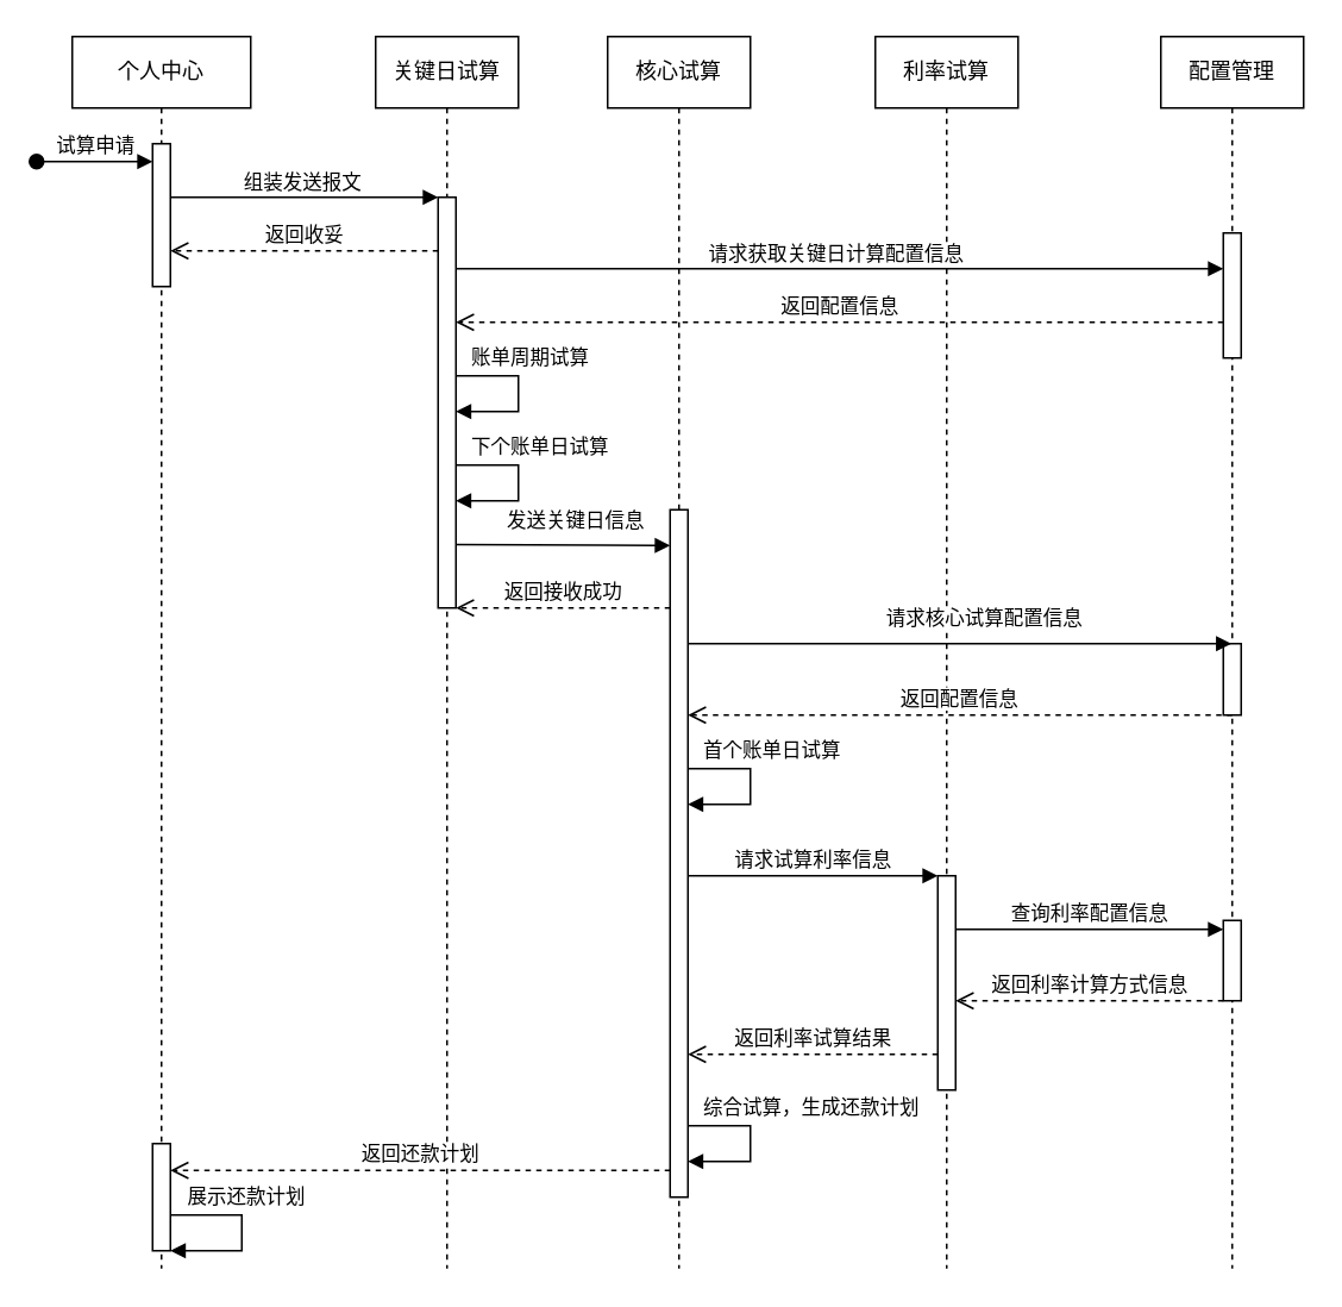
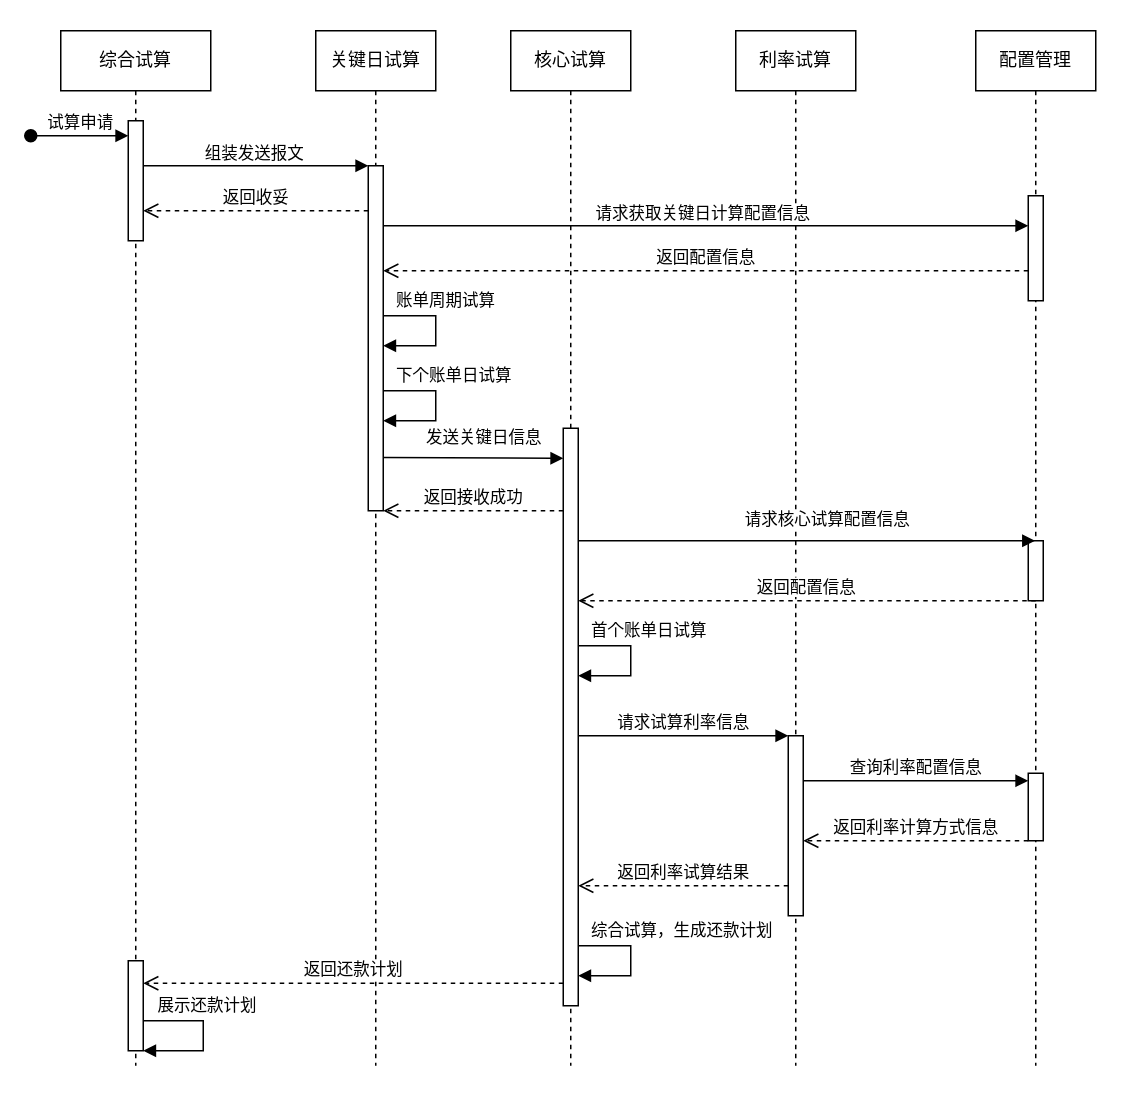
  <mxCell id="0" />
  <mxCell id="1" parent="0" />
- <mxCell id="2" value="个人中心" style="shape=umlLifeline;perimeter=lifelinePerimeter;whiteSpace=wrap;html=1;container=1;dropTarget=0;collapsible=0;recursiveResize=0;outlineConnect=0;portConstraint=eastwest;newEdgeStyle={&quot;edgeStyle&quot;:&quot;elbowEdgeStyle&quot;,&quot;elbow&quot;:&quot;vertical&quot;,&quot;curved&quot;:0,&quot;rounded&quot;:0};" vertex="1" parent="1"><mxGeometry x="40" y="20" width="100" height="690" as="geometry" /></mxCell>
+ <mxCell id="2" value="综合试算" style="shape=umlLifeline;perimeter=lifelinePerimeter;whiteSpace=wrap;html=1;container=1;dropTarget=0;collapsible=0;recursiveResize=0;outlineConnect=0;portConstraint=eastwest;newEdgeStyle={&quot;edgeStyle&quot;:&quot;elbowEdgeStyle&quot;,&quot;elbow&quot;:&quot;vertical&quot;,&quot;curved&quot;:0,&quot;rounded&quot;:0};" vertex="1" parent="1"><mxGeometry x="40" y="20" width="100" height="690" as="geometry" /></mxCell>
  <mxCell id="3" value="" style="html=1;points=[];perimeter=orthogonalPerimeter;outlineConnect=0;targetShapes=umlLifeline;portConstraint=eastwest;newEdgeStyle={&quot;edgeStyle&quot;:&quot;elbowEdgeStyle&quot;,&quot;elbow&quot;:&quot;vertical&quot;,&quot;curved&quot;:0,&quot;rounded&quot;:0};" vertex="1" parent="2"><mxGeometry x="45" y="60" width="10" height="80" as="geometry" /></mxCell>
  <mxCell id="4" value="" style="html=1;points=[];perimeter=orthogonalPerimeter;outlineConnect=0;targetShapes=umlLifeline;portConstraint=eastwest;newEdgeStyle={&quot;edgeStyle&quot;:&quot;elbowEdgeStyle&quot;,&quot;elbow&quot;:&quot;vertical&quot;,&quot;curved&quot;:0,&quot;rounded&quot;:0};" vertex="1" parent="2"><mxGeometry x="45" y="620" width="10" height="60" as="geometry" /></mxCell>
  <mxCell id="5" value="展示还款计划" style="html=1;align=left;spacingLeft=2;endArrow=block;rounded=0;edgeStyle=orthogonalEdgeStyle;curved=0;rounded=0;" edge="1" parent="2" source="4" target="4"><mxGeometry x="-0.889" y="10" relative="1" as="geometry"><mxPoint x="60" y="660" as="sourcePoint" /><Array as="points"><mxPoint x="95" y="660" /><mxPoint x="95" y="680" /></Array><mxPoint x="60" y="680" as="targetPoint" /><mxPoint as="offset" /></mxGeometry></mxCell>
  <mxCell id="6" value="试算申请" style="html=1;verticalAlign=bottom;startArrow=oval;startFill=1;endArrow=block;startSize=8;edgeStyle=elbowEdgeStyle;elbow=vertical;curved=0;rounded=0;" edge="1" parent="1" target="3"><mxGeometry width="60" relative="1" as="geometry"><mxPoint x="20" y="90" as="sourcePoint" /><mxPoint x="80" y="90" as="targetPoint" /><mxPoint as="offset" /></mxGeometry></mxCell>
  <mxCell id="7" value="配置管理" style="shape=umlLifeline;perimeter=lifelinePerimeter;whiteSpace=wrap;html=1;container=1;dropTarget=0;collapsible=0;recursiveResize=0;outlineConnect=0;portConstraint=eastwest;newEdgeStyle={&quot;edgeStyle&quot;:&quot;elbowEdgeStyle&quot;,&quot;elbow&quot;:&quot;vertical&quot;,&quot;curved&quot;:0,&quot;rounded&quot;:0};" vertex="1" parent="1"><mxGeometry x="650" y="20" width="80" height="690" as="geometry" /></mxCell>
  <mxCell id="8" value="" style="html=1;points=[];perimeter=orthogonalPerimeter;outlineConnect=0;targetShapes=umlLifeline;portConstraint=eastwest;newEdgeStyle={&quot;edgeStyle&quot;:&quot;elbowEdgeStyle&quot;,&quot;elbow&quot;:&quot;vertical&quot;,&quot;curved&quot;:0,&quot;rounded&quot;:0};" vertex="1" parent="7"><mxGeometry x="35" y="110" width="10" height="70" as="geometry" /></mxCell>
  <mxCell id="9" value="" style="html=1;points=[];perimeter=orthogonalPerimeter;outlineConnect=0;targetShapes=umlLifeline;portConstraint=eastwest;newEdgeStyle={&quot;edgeStyle&quot;:&quot;elbowEdgeStyle&quot;,&quot;elbow&quot;:&quot;vertical&quot;,&quot;curved&quot;:0,&quot;rounded&quot;:0};" vertex="1" parent="7"><mxGeometry x="35" y="340" width="10" height="40" as="geometry" /></mxCell>
  <mxCell id="10" value="" style="html=1;points=[];perimeter=orthogonalPerimeter;outlineConnect=0;targetShapes=umlLifeline;portConstraint=eastwest;newEdgeStyle={&quot;edgeStyle&quot;:&quot;elbowEdgeStyle&quot;,&quot;elbow&quot;:&quot;vertical&quot;,&quot;curved&quot;:0,&quot;rounded&quot;:0};" vertex="1" parent="7"><mxGeometry x="35" y="495" width="10" height="45" as="geometry" /></mxCell>
  <mxCell id="11" value="组装发送报文" style="html=1;verticalAlign=bottom;endArrow=block;edgeStyle=elbowEdgeStyle;elbow=vertical;curved=0;rounded=0;" edge="1" parent="1" target="14"><mxGeometry x="-0.009" y="-1" width="80" relative="1" as="geometry"><mxPoint x="95" y="110" as="sourcePoint" /><mxPoint x="205" y="110" as="targetPoint" /><mxPoint as="offset" /><Array as="points" /></mxGeometry></mxCell>
  <mxCell id="12" value="返回收妥" style="html=1;verticalAlign=bottom;endArrow=open;dashed=1;endSize=8;edgeStyle=elbowEdgeStyle;elbow=vertical;curved=0;rounded=0;" edge="1" parent="1" source="14"><mxGeometry relative="1" as="geometry"><mxPoint x="200" y="140" as="sourcePoint" /><mxPoint x="95" y="140" as="targetPoint" /></mxGeometry></mxCell>
  <mxCell id="13" value="关键日试算" style="shape=umlLifeline;perimeter=lifelinePerimeter;whiteSpace=wrap;html=1;container=1;dropTarget=0;collapsible=0;recursiveResize=0;outlineConnect=0;portConstraint=eastwest;newEdgeStyle={&quot;edgeStyle&quot;:&quot;elbowEdgeStyle&quot;,&quot;elbow&quot;:&quot;vertical&quot;,&quot;curved&quot;:0,&quot;rounded&quot;:0};" vertex="1" parent="1"><mxGeometry x="210" y="20" width="80" height="690" as="geometry" /></mxCell>
  <mxCell id="14" value="" style="html=1;points=[];perimeter=orthogonalPerimeter;outlineConnect=0;targetShapes=umlLifeline;portConstraint=eastwest;newEdgeStyle={&quot;edgeStyle&quot;:&quot;elbowEdgeStyle&quot;,&quot;elbow&quot;:&quot;vertical&quot;,&quot;curved&quot;:0,&quot;rounded&quot;:0};" vertex="1" parent="13"><mxGeometry x="35" y="90" width="10" height="230" as="geometry" /></mxCell>
  <mxCell id="15" value="核心试算" style="shape=umlLifeline;perimeter=lifelinePerimeter;whiteSpace=wrap;html=1;container=1;dropTarget=0;collapsible=0;recursiveResize=0;outlineConnect=0;portConstraint=eastwest;newEdgeStyle={&quot;edgeStyle&quot;:&quot;elbowEdgeStyle&quot;,&quot;elbow&quot;:&quot;vertical&quot;,&quot;curved&quot;:0,&quot;rounded&quot;:0};" vertex="1" parent="1"><mxGeometry x="340" y="20" width="80" height="690" as="geometry" /></mxCell>
  <mxCell id="16" value="" style="html=1;points=[];perimeter=orthogonalPerimeter;outlineConnect=0;targetShapes=umlLifeline;portConstraint=eastwest;newEdgeStyle={&quot;edgeStyle&quot;:&quot;elbowEdgeStyle&quot;,&quot;elbow&quot;:&quot;vertical&quot;,&quot;curved&quot;:0,&quot;rounded&quot;:0};" vertex="1" parent="15"><mxGeometry x="35" y="265" width="10" height="385" as="geometry" /></mxCell>
  <mxCell id="17" value="利率试算" style="shape=umlLifeline;perimeter=lifelinePerimeter;whiteSpace=wrap;html=1;container=1;dropTarget=0;collapsible=0;recursiveResize=0;outlineConnect=0;portConstraint=eastwest;newEdgeStyle={&quot;edgeStyle&quot;:&quot;elbowEdgeStyle&quot;,&quot;elbow&quot;:&quot;vertical&quot;,&quot;curved&quot;:0,&quot;rounded&quot;:0};" vertex="1" parent="1"><mxGeometry x="490" y="20" width="80" height="690" as="geometry" /></mxCell>
  <mxCell id="18" value="" style="html=1;points=[];perimeter=orthogonalPerimeter;outlineConnect=0;targetShapes=umlLifeline;portConstraint=eastwest;newEdgeStyle={&quot;edgeStyle&quot;:&quot;elbowEdgeStyle&quot;,&quot;elbow&quot;:&quot;vertical&quot;,&quot;curved&quot;:0,&quot;rounded&quot;:0};" vertex="1" parent="17"><mxGeometry x="35" y="470" width="10" height="120" as="geometry" /></mxCell>
  <mxCell id="19" value="请求获取关键日计算配置信息" style="html=1;verticalAlign=bottom;endArrow=block;edgeStyle=elbowEdgeStyle;elbow=vertical;curved=0;rounded=0;" edge="1" parent="1" target="8"><mxGeometry x="-0.009" y="-1" width="80" relative="1" as="geometry"><mxPoint x="255" y="150" as="sourcePoint" /><mxPoint x="630" y="150" as="targetPoint" /><mxPoint as="offset" /><Array as="points" /></mxGeometry></mxCell>
  <mxCell id="20" value="返回配置信息" style="html=1;verticalAlign=bottom;endArrow=open;dashed=1;endSize=8;edgeStyle=elbowEdgeStyle;elbow=vertical;curved=0;rounded=0;" edge="1" parent="1" source="8"><mxGeometry relative="1" as="geometry"><mxPoint x="635" y="180" as="sourcePoint" /><mxPoint x="255" y="180" as="targetPoint" /></mxGeometry></mxCell>
  <mxCell id="21" value="账单周期试算" style="html=1;align=left;spacingLeft=2;endArrow=block;rounded=0;edgeStyle=orthogonalEdgeStyle;curved=0;rounded=0;" edge="1" parent="1"><mxGeometry x="-0.889" y="10" relative="1" as="geometry"><mxPoint x="255" y="210" as="sourcePoint" /><Array as="points"><mxPoint x="290" y="210" /><mxPoint x="290" y="230" /></Array><mxPoint x="255" y="230" as="targetPoint" /><mxPoint as="offset" /></mxGeometry></mxCell>
  <mxCell id="22" value="下个账单日试算" style="html=1;align=left;spacingLeft=2;endArrow=block;rounded=0;edgeStyle=orthogonalEdgeStyle;curved=0;rounded=0;" edge="1" parent="1"><mxGeometry x="-0.889" y="10" relative="1" as="geometry"><mxPoint x="255" y="260" as="sourcePoint" /><Array as="points"><mxPoint x="290" y="260" /><mxPoint x="290" y="280" /></Array><mxPoint x="255" y="280" as="targetPoint" /><mxPoint as="offset" /></mxGeometry></mxCell>
  <mxCell id="23" value="发送关键日信息" style="html=1;verticalAlign=bottom;endArrow=block;edgeStyle=elbowEdgeStyle;elbow=vertical;curved=0;rounded=0;" edge="1" parent="1"><mxGeometry x="0.083" y="5" width="80" relative="1" as="geometry"><mxPoint x="255" y="304.5" as="sourcePoint" /><mxPoint x="375" y="304.5" as="targetPoint" /><mxPoint x="1" as="offset" /></mxGeometry></mxCell>
  <mxCell id="24" value="返回接收成功" style="html=1;verticalAlign=bottom;endArrow=open;dashed=1;endSize=8;edgeStyle=elbowEdgeStyle;elbow=vertical;curved=0;rounded=0;" edge="1" parent="1"><mxGeometry relative="1" as="geometry"><mxPoint x="375" y="340" as="sourcePoint" /><mxPoint x="255" y="340" as="targetPoint" /></mxGeometry></mxCell>
  <mxCell id="25" value="请求核心试算配置信息" style="html=1;verticalAlign=bottom;endArrow=block;edgeStyle=elbowEdgeStyle;elbow=vertical;curved=0;rounded=0;" edge="1" parent="1" target="7"><mxGeometry x="0.083" y="5" width="80" relative="1" as="geometry"><mxPoint x="385" y="360" as="sourcePoint" /><mxPoint x="660" y="360" as="targetPoint" /><mxPoint x="1" as="offset" /></mxGeometry></mxCell>
  <mxCell id="26" value="返回配置信息" style="html=1;verticalAlign=bottom;endArrow=open;dashed=1;endSize=8;edgeStyle=elbowEdgeStyle;elbow=vertical;curved=0;rounded=0;" edge="1" parent="1"><mxGeometry relative="1" as="geometry"><mxPoint x="690" y="400" as="sourcePoint" /><mxPoint x="385" y="400" as="targetPoint" /></mxGeometry></mxCell>
  <mxCell id="27" value="首个账单日试算" style="html=1;align=left;spacingLeft=2;endArrow=block;rounded=0;edgeStyle=orthogonalEdgeStyle;curved=0;rounded=0;" edge="1" parent="1"><mxGeometry x="-0.889" y="10" relative="1" as="geometry"><mxPoint x="385" y="430" as="sourcePoint" /><Array as="points"><mxPoint x="420" y="430" /><mxPoint x="420" y="450" /></Array><mxPoint x="385" y="450" as="targetPoint" /><mxPoint as="offset" /></mxGeometry></mxCell>
  <mxCell id="28" value="请求试算利率信息" style="html=1;verticalAlign=bottom;endArrow=block;edgeStyle=elbowEdgeStyle;elbow=vertical;curved=0;rounded=0;" edge="1" parent="1"><mxGeometry width="80" relative="1" as="geometry"><mxPoint x="385" y="490" as="sourcePoint" /><mxPoint x="525" y="490" as="targetPoint" /><mxPoint as="offset" /></mxGeometry></mxCell>
  <mxCell id="29" value="查询利率配置信息" style="html=1;verticalAlign=bottom;endArrow=block;edgeStyle=elbowEdgeStyle;elbow=vertical;curved=0;rounded=0;" edge="1" parent="1"><mxGeometry width="80" relative="1" as="geometry"><mxPoint x="535" y="520" as="sourcePoint" /><mxPoint x="685" y="520" as="targetPoint" /><mxPoint as="offset" /></mxGeometry></mxCell>
  <mxCell id="30" value="返回利率计算方式信息" style="html=1;verticalAlign=bottom;endArrow=open;dashed=1;endSize=8;edgeStyle=elbowEdgeStyle;elbow=vertical;curved=0;rounded=0;" edge="1" parent="1"><mxGeometry relative="1" as="geometry"><mxPoint x="685" y="560" as="sourcePoint" /><mxPoint x="535" y="560" as="targetPoint" /></mxGeometry></mxCell>
  <mxCell id="31" value="返回利率试算结果" style="html=1;verticalAlign=bottom;endArrow=open;dashed=1;endSize=8;edgeStyle=elbowEdgeStyle;elbow=vertical;curved=0;rounded=0;" edge="1" parent="1"><mxGeometry relative="1" as="geometry"><mxPoint x="525" y="590" as="sourcePoint" /><mxPoint x="385" y="590" as="targetPoint" /></mxGeometry></mxCell>
  <mxCell id="32" value="综合试算，生成还款计划" style="html=1;align=left;spacingLeft=2;endArrow=block;rounded=0;edgeStyle=orthogonalEdgeStyle;curved=0;rounded=0;" edge="1" parent="1"><mxGeometry x="-0.889" y="10" relative="1" as="geometry"><mxPoint x="385" y="630" as="sourcePoint" /><Array as="points"><mxPoint x="420" y="630" /><mxPoint x="420" y="650" /></Array><mxPoint x="385" y="650" as="targetPoint" /><mxPoint as="offset" /></mxGeometry></mxCell>
  <mxCell id="33" value="返回还款计划" style="html=1;verticalAlign=bottom;endArrow=open;dashed=1;endSize=8;edgeStyle=elbowEdgeStyle;elbow=vertical;curved=0;rounded=0;" edge="1" parent="1" source="16" target="4"><mxGeometry relative="1" as="geometry"><mxPoint x="360" y="660" as="sourcePoint" /><mxPoint x="100" y="680" as="targetPoint" /></mxGeometry></mxCell>
